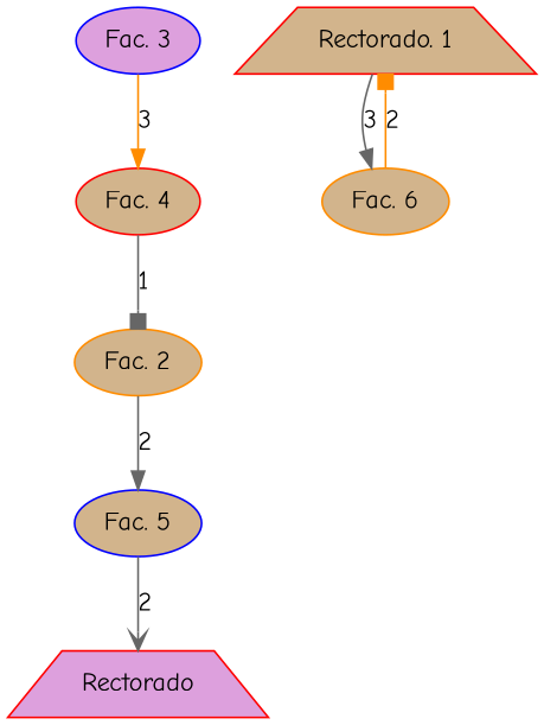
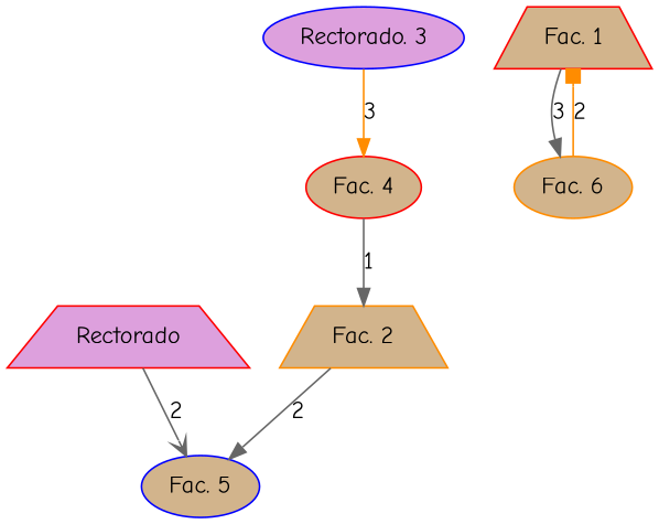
  digraph {
    fontname="Comic Neue"
    node [color=red fillcolor=tan fontname="Comic Neue" shape=ellipse style=filled]
    edge [arrowhead=normal color=gray40 fontname="Comic Neue"]
    Rectorado [fillcolor=plum shape=trapezium]
    "Fac. 5" [color=blue]
-   "Fac. 1" [shape=trapezium label="Rectorado. 1"]
+   "Fac. 1" [shape=trapezium]
    "Fac. 6" [color=darkorange]
-   "Fac. 2" [color=darkorange]
-   "Fac. 3" [color=blue fillcolor=plum]
+   "Fac. 2" [color=darkorange shape=trapezium]
+   "Fac. 3" [color=blue fillcolor=plum label="Rectorado. 3"]
    "Fac. 4"
-   "Fac. 5" -> Rectorado [arrowhead=vee label=2]
+   Rectorado -> "Fac. 5" [arrowhead=vee label=2]
    "Fac. 1" -> "Fac. 6" [label=3]
    "Fac. 6" -> "Fac. 1" [arrowhead=box color=darkorange label=2]
    "Fac. 2" -> "Fac. 5" [label=2]
    "Fac. 3" -> "Fac. 4" [color=darkorange label=3]
-   "Fac. 4" -> "Fac. 2" [arrowhead=box label=1]
+   "Fac. 4" -> "Fac. 2" [label=1]
  }
